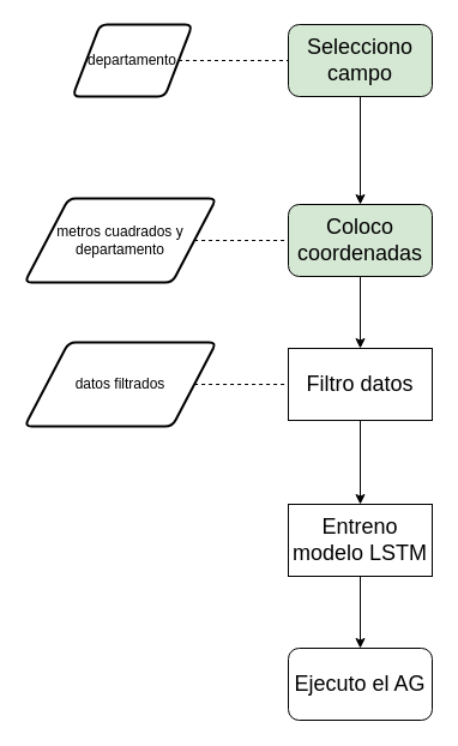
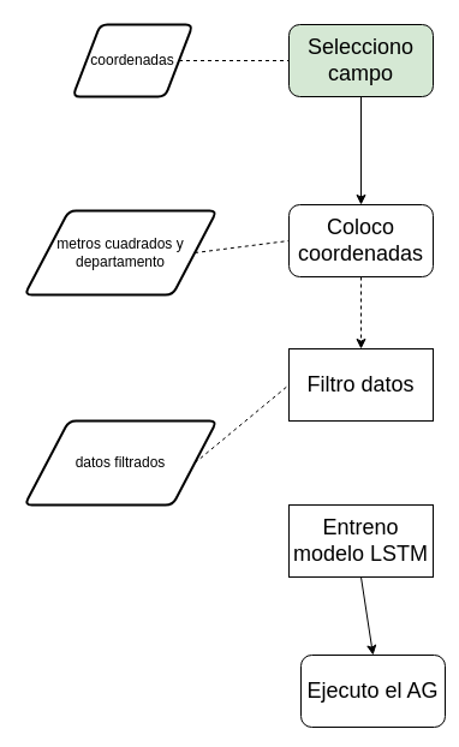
  <mxCell id="0" />
  <mxCell id="1" parent="0" />
  <mxCell id="2" value="&lt;font style=&quot;font-size: 18px;&quot;&gt;Selecciono campo&lt;/font&gt;" style="rounded=1;whiteSpace=wrap;html=1;fillColor=#d5e8d4;" vertex="1" parent="1"><mxGeometry x="240" y="20" width="120" height="60" as="geometry" /></mxCell>
- <mxCell id="3" value="&lt;font style=&quot;font-size: 18px;&quot;&gt;Ejecuto el AG&lt;/font&gt;" style="rounded=1;whiteSpace=wrap;html=1;" vertex="1" parent="1"><mxGeometry x="240" y="540" width="120" height="60" as="geometry" /></mxCell>
+ <mxCell id="3" value="&lt;font style=&quot;font-size: 18px;&quot;&gt;Ejecuto el AG&lt;/font&gt;" style="rounded=1;whiteSpace=wrap;html=1;" vertex="1" parent="1"><mxGeometry x="250" y="545" width="120" height="60" as="geometry" /></mxCell>
  <mxCell id="4" value="&lt;font style=&quot;font-size: 18px;&quot;&gt;Entreno modelo LSTM&lt;/font&gt;" style="whiteSpace=wrap;html=1;rounded=0;" vertex="1" parent="1"><mxGeometry x="240" y="420" width="120" height="60" as="geometry" /></mxCell>
  <mxCell id="5" value="&lt;font style=&quot;font-size: 18px;&quot;&gt;Filtro datos&lt;/font&gt;" style="whiteSpace=wrap;html=1;rounded=0;" vertex="1" parent="1"><mxGeometry x="240" y="290" width="120" height="60" as="geometry" /></mxCell>
- <mxCell id="6" value="&lt;font style=&quot;font-size: 18px;&quot;&gt;Coloco coordenadas&lt;/font&gt;" style="rounded=1;whiteSpace=wrap;html=1;fillColor=#d5e8d4;" vertex="1" parent="1"><mxGeometry x="240" y="170" width="120" height="60" as="geometry" /></mxCell>
- <mxCell id="7" value="departamento" style="shape=parallelogram;html=1;strokeWidth=2;perimeter=parallelogramPerimeter;whiteSpace=wrap;rounded=1;arcSize=12;size=0.23;" vertex="1" parent="1"><mxGeometry x="60" y="20" width="100" height="60" as="geometry" /></mxCell>
- <mxCell id="8" value="metros cuadrados y departamento" style="shape=parallelogram;html=1;strokeWidth=2;perimeter=parallelogramPerimeter;whiteSpace=wrap;rounded=1;arcSize=12;size=0.23;" vertex="1" parent="1"><mxGeometry x="20" y="165" width="160" height="70" as="geometry" /></mxCell>
- <mxCell id="9" value="datos filtrados" style="shape=parallelogram;html=1;strokeWidth=2;perimeter=parallelogramPerimeter;whiteSpace=wrap;rounded=1;arcSize=12;size=0.23;" vertex="1" parent="1"><mxGeometry x="20" y="285" width="160" height="70" as="geometry" /></mxCell>
+ <mxCell id="6" value="&lt;font style=&quot;font-size: 18px;&quot;&gt;Coloco coordenadas&lt;/font&gt;" style="rounded=1;whiteSpace=wrap;html=1;" vertex="1" parent="1"><mxGeometry x="240" y="170" width="120" height="60" as="geometry" /></mxCell>
+ <mxCell id="7" value="coordenadas" style="shape=parallelogram;html=1;strokeWidth=2;perimeter=parallelogramPerimeter;whiteSpace=wrap;rounded=1;arcSize=12;size=0.23;" vertex="1" parent="1"><mxGeometry x="60" y="20" width="100" height="60" as="geometry" /></mxCell>
+ <mxCell id="8" value="metros cuadrados y departamento" style="shape=parallelogram;html=1;strokeWidth=2;perimeter=parallelogramPerimeter;whiteSpace=wrap;rounded=1;arcSize=12;size=0.23;" vertex="1" parent="1"><mxGeometry x="20" y="175" width="160" height="70" as="geometry" /></mxCell>
+ <mxCell id="9" value="datos filtrados" style="shape=parallelogram;html=1;strokeWidth=2;perimeter=parallelogramPerimeter;whiteSpace=wrap;rounded=1;arcSize=12;size=0.23;" vertex="1" parent="1"><mxGeometry x="20" y="350" width="160" height="70" as="geometry" /></mxCell>
  <mxCell id="10" value="" style="endArrow=classic;html=1;rounded=0;exitX=0.5;exitY=1;exitDx=0;exitDy=0;entryX=0.5;entryY=0;entryDx=0;entryDy=0;" edge="1" parent="1" source="2" target="6"><mxGeometry width="50" height="50" relative="1" as="geometry"><mxPoint x="500" y="190" as="sourcePoint" /><mxPoint x="550" y="140" as="targetPoint" /></mxGeometry></mxCell>
  <mxCell id="11" value="" style="endArrow=classic;html=1;rounded=0;exitX=0.5;exitY=1;exitDx=0;exitDy=0;entryX=0.5;entryY=0;entryDx=0;entryDy=0;" edge="1" parent="1" source="4" target="3"><mxGeometry width="50" height="50" relative="1" as="geometry"><mxPoint x="450" y="140" as="sourcePoint" /><mxPoint x="450" y="230" as="targetPoint" /></mxGeometry></mxCell>
- <mxCell id="12" value="" style="endArrow=classic;html=1;rounded=0;exitX=0.5;exitY=1;exitDx=0;exitDy=0;entryX=0.5;entryY=0;entryDx=0;entryDy=0;" edge="1" parent="1" source="5" target="4"><mxGeometry width="50" height="50" relative="1" as="geometry"><mxPoint x="450" y="140" as="sourcePoint" /><mxPoint x="450" y="230" as="targetPoint" /></mxGeometry></mxCell>
- <mxCell id="13" value="" style="endArrow=classic;html=1;rounded=0;exitX=0.5;exitY=1;exitDx=0;exitDy=0;entryX=0.5;entryY=0;entryDx=0;entryDy=0;" edge="1" parent="1" source="6" target="5"><mxGeometry width="50" height="50" relative="1" as="geometry"><mxPoint x="450" y="140" as="sourcePoint" /><mxPoint x="450" y="230" as="targetPoint" /></mxGeometry></mxCell>
+ <mxCell id="13" value="" style="endArrow=classic;html=1;rounded=0;exitX=0.5;exitY=1;exitDx=0;exitDy=0;entryX=0.5;entryY=0;entryDx=0;entryDy=0;dashed=1;" edge="1" parent="1" source="6" target="5"><mxGeometry width="50" height="50" relative="1" as="geometry"><mxPoint x="450" y="140" as="sourcePoint" /><mxPoint x="450" y="230" as="targetPoint" /></mxGeometry></mxCell>
  <mxCell id="14" value="" style="endArrow=none;dashed=1;html=1;rounded=0;exitX=1;exitY=0.5;exitDx=0;exitDy=0;entryX=0;entryY=0.5;entryDx=0;entryDy=0;" edge="1" parent="1" source="9" target="5"><mxGeometry width="50" height="50" relative="1" as="geometry"><mxPoint x="570" y="320" as="sourcePoint" /><mxPoint x="620" y="270" as="targetPoint" /></mxGeometry></mxCell>
  <mxCell id="15" value="" style="endArrow=none;dashed=1;html=1;rounded=0;exitX=1;exitY=0.5;exitDx=0;exitDy=0;entryX=0;entryY=0.5;entryDx=0;entryDy=0;" edge="1" parent="1" source="8" target="6"><mxGeometry width="50" height="50" relative="1" as="geometry"><mxPoint x="540" y="310" as="sourcePoint" /><mxPoint x="618" y="310" as="targetPoint" /></mxGeometry></mxCell>
  <mxCell id="16" value="" style="endArrow=none;dashed=1;html=1;rounded=0;exitX=1;exitY=0.5;exitDx=0;exitDy=0;entryX=0;entryY=0.5;entryDx=0;entryDy=0;" edge="1" parent="1" source="7" target="2"><mxGeometry width="50" height="50" relative="1" as="geometry"><mxPoint x="420" y="190" as="sourcePoint" /><mxPoint x="470" y="140" as="targetPoint" /></mxGeometry></mxCell>
